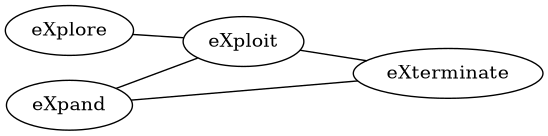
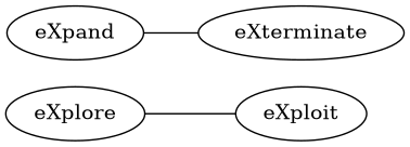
  digraph {
    rankdir=LR
    edge [dir=none]
    eXplore
    eXploit
    eXpand
    eXterminate
    eXplore -> eXploit
-   eXploit -> eXterminate
-   eXpand -> eXploit
    eXpand -> eXterminate
  }
